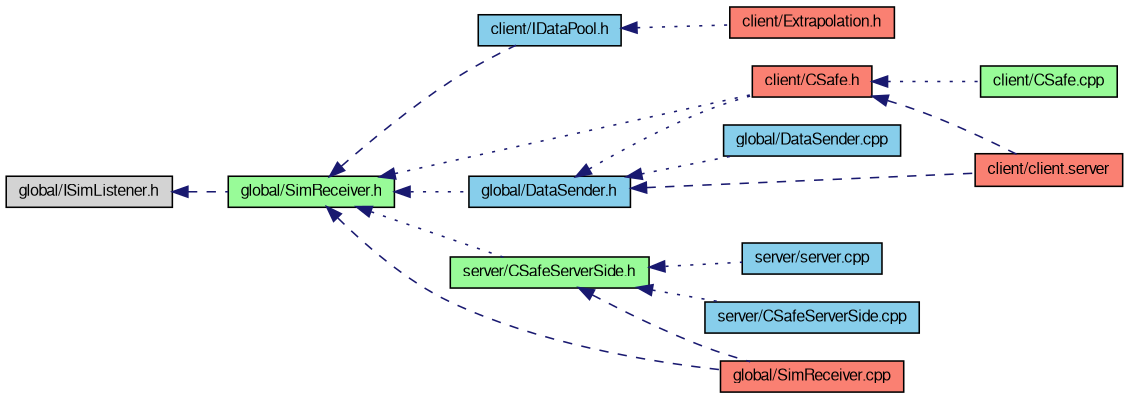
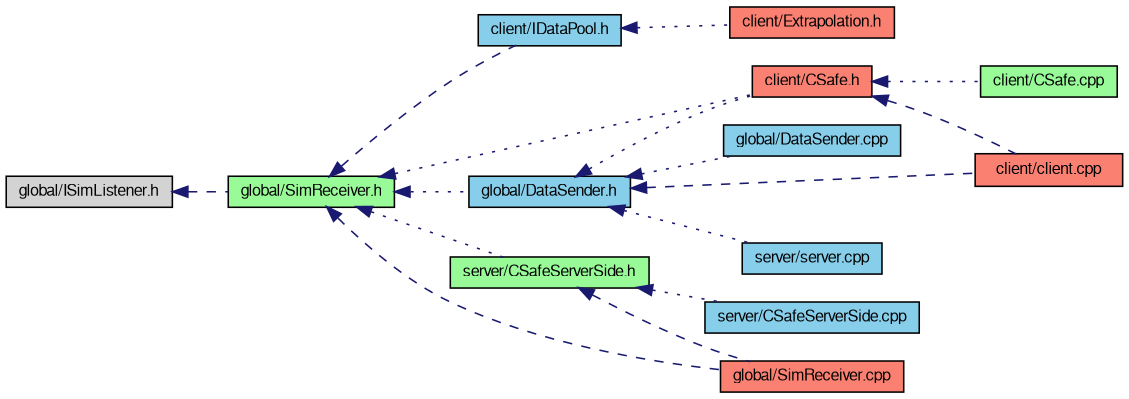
  digraph {
    rankdir=LR
    node [color=black fillcolor=skyblue fontname=FreeSans fontsize=10 shape=record style=filled]
    edge [color=midnightblue dir=back fontname=FreeSans fontsize=10 labelfontname=FreeSans labelfontsize=10 style=dotted]
    n1 [fillcolor=palegreen fontcolor=black height=0.2 label="global/SimReceiver.h" width=0.4]
    n2 [fillcolor=salmon height=0.2 label="client/CSafe.h" width=0.4]
    n3 [height=0.2 label="client/IDataPool.h" width=0.4]
    n4 [height=0.2 label="global/DataSender.h" width=0.4]
    n5 [fillcolor=salmon height=0.2 label="global/SimReceiver.cpp" width=0.4]
    n6 [fillcolor=palegreen height=0.2 label="server/CSafeServerSide.h" width=0.4]
-   n7 [fillcolor=salmon height=0.2 label="client/client.server" width=0.4]
+   n7 [fillcolor=salmon height=0.2 label="client/client.cpp" width=0.4]
    n8 [fillcolor=palegreen height=0.2 label="client/CSafe.cpp" width=0.4]
    n9 [fillcolor=salmon height=0.2 label="client/Extrapolation.h" width=0.4]
    n10 [height=0.2 label="global/DataSender.cpp" width=0.4]
    n11 [fillcolor=lightgrey height=0.2 label="global/ISimListener.h" width=0.4]
    n12 [height=0.2 label="server/CSafeServerSide.cpp" width=0.4]
    n13 [height=0.2 label="server/server.cpp" width=0.4]
    n1 -> n2
    n1 -> n3 [style=dashed]
    n1 -> n4
    n1 -> n5 [style=dashed]
    n1 -> n6
    n2 -> n7 [style=dashed]
    n2 -> n8
    n3 -> n9
    n4 -> n2
    n4 -> n7 [style=dashed]
    n4 -> n10
    n6 -> n5 [style=dashed]
    n6 -> n12
-   n6 -> n13
+   n4 -> n13
    n11 -> n1 [style=dashed]
  }
